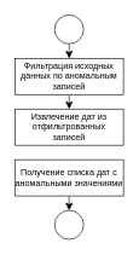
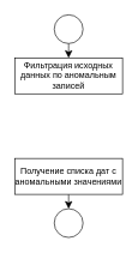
  <mxCell id="0" />
  <mxCell id="1" parent="0" />
  <mxCell id="2" style="edgeStyle=none;curved=1;rounded=0;orthogonalLoop=1;jettySize=auto;html=1;fontSize=12;startSize=8;endSize=8;" edge="1" parent="1" source="3" target="5"><mxGeometry relative="1" as="geometry" /></mxCell>
  <mxCell id="3" value="" style="ellipse;whiteSpace=wrap;html=1;aspect=fixed;" vertex="1" parent="1"><mxGeometry x="75" y="20" width="40" height="40" as="geometry" /></mxCell>
- <mxCell id="4" style="edgeStyle=none;curved=1;rounded=0;orthogonalLoop=1;jettySize=auto;html=1;fontSize=12;startSize=8;endSize=8;" edge="1" parent="1" source="5" target="6"><mxGeometry relative="1" as="geometry" /></mxCell>
  <mxCell id="5" value="Фильтрация исходных данных по аномальным записей" style="rounded=0;whiteSpace=wrap;html=1;" vertex="1" parent="1"><mxGeometry x="20" y="80" width="150" height="50" as="geometry" /></mxCell>
- <mxCell id="6" value="Извлечение дат из отфильтрованных записей" style="rounded=0;whiteSpace=wrap;html=1;" vertex="1" parent="1"><mxGeometry x="20" y="150" width="150" height="50" as="geometry" /></mxCell>
  <mxCell id="7" style="edgeStyle=none;curved=1;rounded=0;orthogonalLoop=1;jettySize=auto;html=1;entryX=0.5;entryY=0;entryDx=0;entryDy=0;fontSize=12;startSize=8;endSize=8;" edge="1" parent="1" source="8" target="9"><mxGeometry relative="1" as="geometry" /></mxCell>
  <mxCell id="8" value="Получение списка дат с аномальными значениями" style="rounded=0;whiteSpace=wrap;html=1;" vertex="1" parent="1"><mxGeometry x="20" y="220" width="150" height="50" as="geometry" /></mxCell>
  <mxCell id="9" value="" style="ellipse;whiteSpace=wrap;html=1;aspect=fixed;" vertex="1" parent="1"><mxGeometry x="75" y="290" width="40" height="40" as="geometry" /></mxCell>
